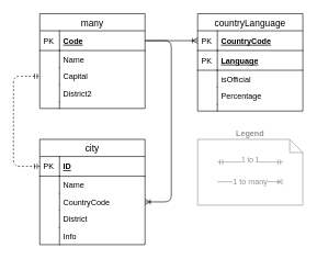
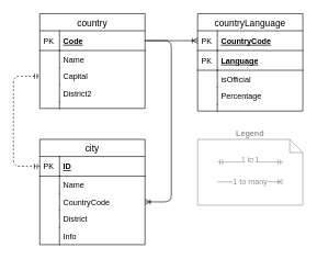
  <mxCell id="0" />
  <mxCell id="1" parent="0" />
  <mxCell id="2" value="&lt;b&gt;Legend&lt;/b&gt;" style="shape=note;size=20;whiteSpace=wrap;html=1;horizontal=1;labelPosition=center;verticalLabelPosition=top;align=center;verticalAlign=bottom;strokeColor=#919191;fontColor=#919191;" vertex="1" parent="1"><mxGeometry x="300" y="211" width="160" height="100" as="geometry" /></mxCell>
  <mxCell id="3" value="" style="edgeStyle=orthogonalEdgeStyle;fontSize=12;html=1;endArrow=ERmandOne;startArrow=ERmandOne;exitX=0;exitY=0.5;exitDx=0;exitDy=0;entryX=0;entryY=0.5;entryDx=0;entryDy=0;dashed=1;" edge="1" parent="1" source="32" target="14"><mxGeometry width="100" height="100" relative="1" as="geometry"><mxPoint x="130" y="89" as="sourcePoint" /><mxPoint x="230" y="-11" as="targetPoint" /><Array as="points"><mxPoint x="20" y="252" /><mxPoint x="20" y="115" /></Array></mxGeometry></mxCell>
  <mxCell id="4" value="" style="fontSize=12;html=1;endArrow=ERoneToMany;entryX=0;entryY=0.5;entryDx=0;entryDy=0;exitX=1;exitY=0.5;exitDx=0;exitDy=0;" edge="1" parent="1" source="10" target="21"><mxGeometry width="100" height="100" relative="1" as="geometry"><mxPoint x="230" y="61" as="sourcePoint" /><mxPoint x="330" y="-39" as="targetPoint" /></mxGeometry></mxCell>
  <mxCell id="5" value="" style="edgeStyle=orthogonalEdgeStyle;fontSize=12;html=1;endArrow=ERoneToMany;exitX=1;exitY=0.5;exitDx=0;exitDy=0;entryX=1;entryY=0.5;entryDx=0;entryDy=0;" edge="1" parent="1" source="10" target="36"><mxGeometry width="100" height="100" relative="1" as="geometry"><mxPoint x="140" y="91" as="sourcePoint" /><mxPoint x="240" y="-9" as="targetPoint" /><Array as="points"><mxPoint x="260" y="61" /><mxPoint x="260" y="306" /></Array></mxGeometry></mxCell>
  <mxCell id="6" value="" style="fontSize=12;html=1;endArrow=ERmandOne;startArrow=ERmandOne;strokeColor=#919191;fontColor=#919191;" edge="1" parent="1"><mxGeometry width="100" height="100" relative="1" as="geometry"><mxPoint x="330" y="245.5" as="sourcePoint" /><mxPoint x="430" y="245.5" as="targetPoint" /></mxGeometry></mxCell>
  <mxCell id="7" value="1 to 1" style="edgeLabel;html=1;align=center;verticalAlign=middle;resizable=0;points=[];strokeColor=#919191;fontColor=#919191;" vertex="1" connectable="0" parent="6"><mxGeometry x="-0.013" y="3" relative="1" as="geometry"><mxPoint as="offset" /></mxGeometry></mxCell>
  <mxCell id="8" value="1 to many" style="fontSize=12;html=1;endArrow=ERoneToMany;strokeColor=#919191;fontColor=#919191;" edge="1" parent="1"><mxGeometry width="100" height="100" relative="1" as="geometry"><mxPoint x="330" y="275.5" as="sourcePoint" /><mxPoint x="430" y="275.5" as="targetPoint" /></mxGeometry></mxCell>
- <mxCell id="9" value="many" style="swimlane;fontStyle=0;childLayout=stackLayout;horizontal=1;startSize=26;horizontalStack=0;resizeParent=1;resizeParentMax=0;resizeLast=0;collapsible=1;marginBottom=0;align=center;fontSize=14;" vertex="1" parent="1"><mxGeometry x="60" y="20" width="160" height="144" as="geometry" /></mxCell>
+ <mxCell id="9" value="country" style="swimlane;fontStyle=0;childLayout=stackLayout;horizontal=1;startSize=26;horizontalStack=0;resizeParent=1;resizeParentMax=0;resizeLast=0;collapsible=1;marginBottom=0;align=center;fontSize=14;" vertex="1" parent="1"><mxGeometry x="60" y="20" width="160" height="144" as="geometry" /></mxCell>
  <mxCell id="10" value="Code" style="shape=partialRectangle;top=0;left=0;right=0;bottom=1;align=left;verticalAlign=middle;fillColor=none;spacingLeft=34;spacingRight=4;overflow=hidden;rotatable=0;points=[[0,0.5],[1,0.5]];portConstraint=eastwest;dropTarget=0;fontStyle=5;fontSize=12;" vertex="1" parent="9"><mxGeometry y="26" width="160" height="30" as="geometry" /></mxCell>
  <mxCell id="11" value="PK" style="shape=partialRectangle;top=0;left=0;bottom=0;fillColor=none;align=left;verticalAlign=middle;spacingLeft=4;spacingRight=4;overflow=hidden;rotatable=0;points=[];portConstraint=eastwest;part=1;fontSize=12;" vertex="1" connectable="0" parent="10"><mxGeometry width="30" height="30" as="geometry" /></mxCell>
  <mxCell id="12" value="Name" style="shape=partialRectangle;top=0;left=0;right=0;bottom=0;align=left;verticalAlign=top;fillColor=none;spacingLeft=34;spacingRight=4;overflow=hidden;rotatable=0;points=[[0,0.5],[1,0.5]];portConstraint=eastwest;dropTarget=0;fontSize=12;" vertex="1" parent="9"><mxGeometry y="56" width="160" height="26" as="geometry" /></mxCell>
  <mxCell id="13" value="" style="shape=partialRectangle;top=0;left=0;bottom=0;fillColor=none;align=left;verticalAlign=top;spacingLeft=4;spacingRight=4;overflow=hidden;rotatable=0;points=[];portConstraint=eastwest;part=1;fontSize=12;" vertex="1" connectable="0" parent="12"><mxGeometry width="30" height="26" as="geometry" /></mxCell>
  <mxCell id="14" value="Capital" style="shape=partialRectangle;top=0;left=0;right=0;bottom=0;align=left;verticalAlign=top;fillColor=none;spacingLeft=34;spacingRight=4;overflow=hidden;rotatable=0;points=[[0,0.5],[1,0.5]];portConstraint=eastwest;dropTarget=0;fontSize=12;" vertex="1" parent="9"><mxGeometry y="82" width="160" height="26" as="geometry" /></mxCell>
  <mxCell id="15" value="" style="shape=partialRectangle;top=0;left=0;bottom=0;fillColor=none;align=left;verticalAlign=top;spacingLeft=4;spacingRight=4;overflow=hidden;rotatable=0;points=[];portConstraint=eastwest;part=1;fontSize=12;" vertex="1" connectable="0" parent="14"><mxGeometry width="30" height="26" as="geometry" /></mxCell>
  <mxCell id="16" value="District2" style="shape=partialRectangle;top=0;left=0;right=0;bottom=0;align=left;verticalAlign=top;fillColor=none;spacingLeft=34;spacingRight=4;overflow=hidden;rotatable=0;points=[[0,0.5],[1,0.5]];portConstraint=eastwest;dropTarget=0;fontSize=12;" vertex="1" parent="9"><mxGeometry y="108" width="160" height="26" as="geometry" /></mxCell>
  <mxCell id="17" value="" style="shape=partialRectangle;top=0;left=0;bottom=0;fillColor=none;align=left;verticalAlign=top;spacingLeft=4;spacingRight=4;overflow=hidden;rotatable=0;points=[];portConstraint=eastwest;part=1;fontSize=12;" vertex="1" connectable="0" parent="16"><mxGeometry width="30" height="26" as="geometry" /></mxCell>
  <mxCell id="18" value="" style="shape=partialRectangle;top=0;left=0;right=0;bottom=0;align=left;verticalAlign=top;fillColor=none;spacingLeft=34;spacingRight=4;overflow=hidden;rotatable=0;points=[[0,0.5],[1,0.5]];portConstraint=eastwest;dropTarget=0;fontSize=12;" vertex="1" parent="9"><mxGeometry y="134" width="160" height="10" as="geometry" /></mxCell>
  <mxCell id="19" value="" style="shape=partialRectangle;top=0;left=0;bottom=0;fillColor=none;align=left;verticalAlign=top;spacingLeft=4;spacingRight=4;overflow=hidden;rotatable=0;points=[];portConstraint=eastwest;part=1;fontSize=12;" vertex="1" connectable="0" parent="18"><mxGeometry width="30" height="10" as="geometry" /></mxCell>
  <mxCell id="20" value="countryLanguage" style="swimlane;fontStyle=0;childLayout=stackLayout;horizontal=1;startSize=26;horizontalStack=0;resizeParent=1;resizeParentMax=0;resizeLast=0;collapsible=1;marginBottom=0;align=center;fontSize=14;" vertex="1" parent="1"><mxGeometry x="300" y="20" width="160" height="148" as="geometry" /></mxCell>
  <mxCell id="21" value="CountryCode" style="shape=partialRectangle;top=0;left=0;right=0;bottom=1;align=left;verticalAlign=middle;fillColor=none;spacingLeft=34;spacingRight=4;overflow=hidden;rotatable=0;points=[[0,0.5],[1,0.5]];portConstraint=eastwest;dropTarget=0;fontStyle=5;fontSize=12;" vertex="1" parent="20"><mxGeometry y="26" width="160" height="30" as="geometry" /></mxCell>
  <mxCell id="22" value="PK" style="shape=partialRectangle;top=0;left=0;bottom=0;fillColor=none;align=left;verticalAlign=middle;spacingLeft=4;spacingRight=4;overflow=hidden;rotatable=0;points=[];portConstraint=eastwest;part=1;fontSize=12;" vertex="1" connectable="0" parent="21"><mxGeometry width="30" height="30" as="geometry" /></mxCell>
  <mxCell id="23" value="Language" style="shape=partialRectangle;top=0;left=0;right=0;bottom=1;align=left;verticalAlign=middle;fillColor=none;spacingLeft=34;spacingRight=4;overflow=hidden;rotatable=0;points=[[0,0.5],[1,0.5]];portConstraint=eastwest;dropTarget=0;fontStyle=5;fontSize=12;" vertex="1" parent="20"><mxGeometry y="56" width="160" height="30" as="geometry" /></mxCell>
  <mxCell id="24" value="PK" style="shape=partialRectangle;top=0;left=0;bottom=0;fillColor=none;align=left;verticalAlign=middle;spacingLeft=4;spacingRight=4;overflow=hidden;rotatable=0;points=[];portConstraint=eastwest;part=1;fontSize=12;" vertex="1" connectable="0" parent="23"><mxGeometry width="30" height="30" as="geometry" /></mxCell>
  <mxCell id="25" value="isOfficial" style="shape=partialRectangle;top=0;left=0;right=0;bottom=0;align=left;verticalAlign=top;fillColor=none;spacingLeft=34;spacingRight=4;overflow=hidden;rotatable=0;points=[[0,0.5],[1,0.5]];portConstraint=eastwest;dropTarget=0;fontSize=12;" vertex="1" parent="20"><mxGeometry y="86" width="160" height="26" as="geometry" /></mxCell>
  <mxCell id="26" value="" style="shape=partialRectangle;top=0;left=0;bottom=0;fillColor=none;align=left;verticalAlign=top;spacingLeft=4;spacingRight=4;overflow=hidden;rotatable=0;points=[];portConstraint=eastwest;part=1;fontSize=12;" vertex="1" connectable="0" parent="25"><mxGeometry width="30" height="26" as="geometry" /></mxCell>
  <mxCell id="27" value="Percentage" style="shape=partialRectangle;top=0;left=0;right=0;bottom=0;align=left;verticalAlign=top;fillColor=none;spacingLeft=34;spacingRight=4;overflow=hidden;rotatable=0;points=[[0,0.5],[1,0.5]];portConstraint=eastwest;dropTarget=0;fontSize=12;" vertex="1" parent="20"><mxGeometry y="112" width="160" height="26" as="geometry" /></mxCell>
  <mxCell id="28" value="" style="shape=partialRectangle;top=0;left=0;bottom=0;fillColor=none;align=left;verticalAlign=top;spacingLeft=4;spacingRight=4;overflow=hidden;rotatable=0;points=[];portConstraint=eastwest;part=1;fontSize=12;" vertex="1" connectable="0" parent="27"><mxGeometry width="30" height="26" as="geometry" /></mxCell>
  <mxCell id="29" value="" style="shape=partialRectangle;top=0;left=0;right=0;bottom=0;align=left;verticalAlign=top;fillColor=none;spacingLeft=34;spacingRight=4;overflow=hidden;rotatable=0;points=[[0,0.5],[1,0.5]];portConstraint=eastwest;dropTarget=0;fontSize=12;" vertex="1" parent="20"><mxGeometry y="138" width="160" height="10" as="geometry" /></mxCell>
  <mxCell id="30" value="" style="shape=partialRectangle;top=0;left=0;bottom=0;fillColor=none;align=left;verticalAlign=top;spacingLeft=4;spacingRight=4;overflow=hidden;rotatable=0;points=[];portConstraint=eastwest;part=1;fontSize=12;" vertex="1" connectable="0" parent="29"><mxGeometry width="30" height="10" as="geometry" /></mxCell>
  <mxCell id="31" value="city" style="swimlane;fontStyle=0;childLayout=stackLayout;horizontal=1;startSize=26;horizontalStack=0;resizeParent=1;resizeParentMax=0;resizeLast=0;collapsible=1;marginBottom=0;align=center;fontSize=14;" vertex="1" parent="1"><mxGeometry x="60" y="211" width="160" height="160" as="geometry"><mxRectangle x="70" y="441" width="50" height="26" as="alternateBounds" /></mxGeometry></mxCell>
  <mxCell id="32" value="ID" style="shape=partialRectangle;top=0;left=0;right=0;bottom=1;align=left;verticalAlign=middle;fillColor=none;spacingLeft=34;spacingRight=4;overflow=hidden;rotatable=0;points=[[0,0.5],[1,0.5]];portConstraint=eastwest;dropTarget=0;fontStyle=5;fontSize=12;" vertex="1" parent="31"><mxGeometry y="26" width="160" height="30" as="geometry" /></mxCell>
  <mxCell id="33" value="PK" style="shape=partialRectangle;top=0;left=0;bottom=0;fillColor=none;align=left;verticalAlign=middle;spacingLeft=4;spacingRight=4;overflow=hidden;rotatable=0;points=[];portConstraint=eastwest;part=1;fontSize=12;" vertex="1" connectable="0" parent="32"><mxGeometry width="30" height="30" as="geometry" /></mxCell>
  <mxCell id="34" value="Name" style="shape=partialRectangle;top=0;left=0;right=0;bottom=0;align=left;verticalAlign=top;fillColor=none;spacingLeft=34;spacingRight=4;overflow=hidden;rotatable=0;points=[[0,0.5],[1,0.5]];portConstraint=eastwest;dropTarget=0;fontSize=12;" vertex="1" parent="31"><mxGeometry y="56" width="160" height="26" as="geometry" /></mxCell>
  <mxCell id="35" value="" style="shape=partialRectangle;top=0;left=0;bottom=0;fillColor=none;align=left;verticalAlign=top;spacingLeft=4;spacingRight=4;overflow=hidden;rotatable=0;points=[];portConstraint=eastwest;part=1;fontSize=12;" vertex="1" connectable="0" parent="34"><mxGeometry width="30" height="26" as="geometry" /></mxCell>
  <mxCell id="36" value="CountryCode" style="shape=partialRectangle;top=0;left=0;right=0;bottom=0;align=left;verticalAlign=top;fillColor=none;spacingLeft=34;spacingRight=4;overflow=hidden;rotatable=0;points=[[0,0.5],[1,0.5]];portConstraint=eastwest;dropTarget=0;fontSize=12;" vertex="1" parent="31"><mxGeometry y="82" width="160" height="26" as="geometry" /></mxCell>
  <mxCell id="37" value="" style="shape=partialRectangle;top=0;left=0;bottom=0;fillColor=none;align=left;verticalAlign=top;spacingLeft=4;spacingRight=4;overflow=hidden;rotatable=0;points=[];portConstraint=eastwest;part=1;fontSize=12;" vertex="1" connectable="0" parent="36"><mxGeometry width="30" height="26" as="geometry" /></mxCell>
  <mxCell id="38" value="District" style="shape=partialRectangle;top=0;left=0;right=0;bottom=0;align=left;verticalAlign=top;fillColor=none;spacingLeft=34;spacingRight=4;overflow=hidden;rotatable=0;points=[[0,0.5],[1,0.5]];portConstraint=eastwest;dropTarget=0;fontSize=12;" vertex="1" parent="31"><mxGeometry y="108" width="160" height="26" as="geometry" /></mxCell>
  <mxCell id="39" value="" style="shape=partialRectangle;top=0;left=0;bottom=0;fillColor=none;align=left;verticalAlign=top;spacingLeft=4;spacingRight=4;overflow=hidden;rotatable=0;points=[];portConstraint=eastwest;part=1;fontSize=12;" vertex="1" connectable="0" parent="38"><mxGeometry width="30" height="26" as="geometry" /></mxCell>
  <mxCell id="40" value="Info" style="shape=partialRectangle;top=0;left=0;right=0;bottom=0;align=left;verticalAlign=top;fillColor=none;spacingLeft=34;spacingRight=4;overflow=hidden;rotatable=0;points=[[0,0.5],[1,0.5]];portConstraint=eastwest;dropTarget=0;fontSize=12;" vertex="1" parent="31"><mxGeometry y="134" width="160" height="26" as="geometry" /></mxCell>
  <mxCell id="41" value="" style="shape=partialRectangle;top=0;left=0;bottom=0;fillColor=none;align=left;verticalAlign=top;spacingLeft=4;spacingRight=4;overflow=hidden;rotatable=0;points=[];portConstraint=eastwest;part=1;fontSize=12;" vertex="1" connectable="0" parent="40"><mxGeometry width="30" height="26" as="geometry" /></mxCell>
